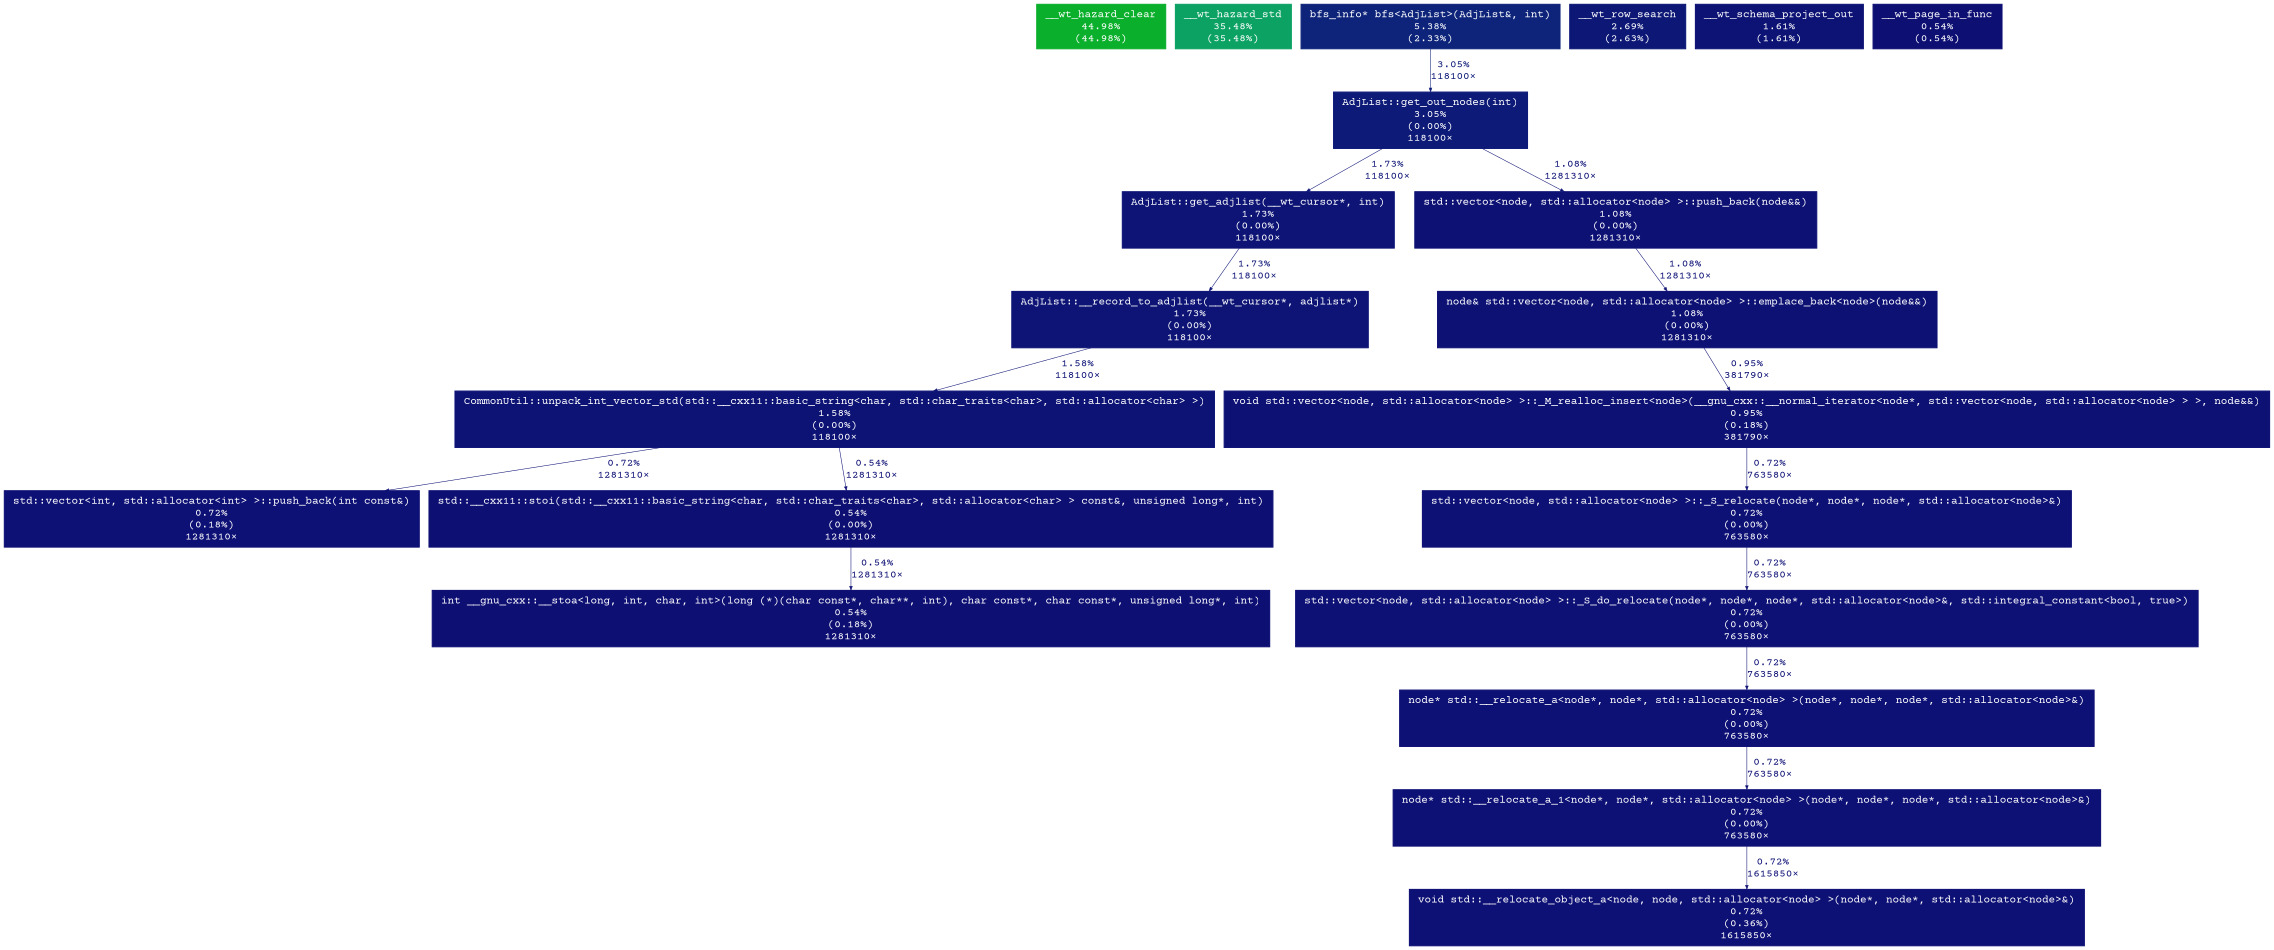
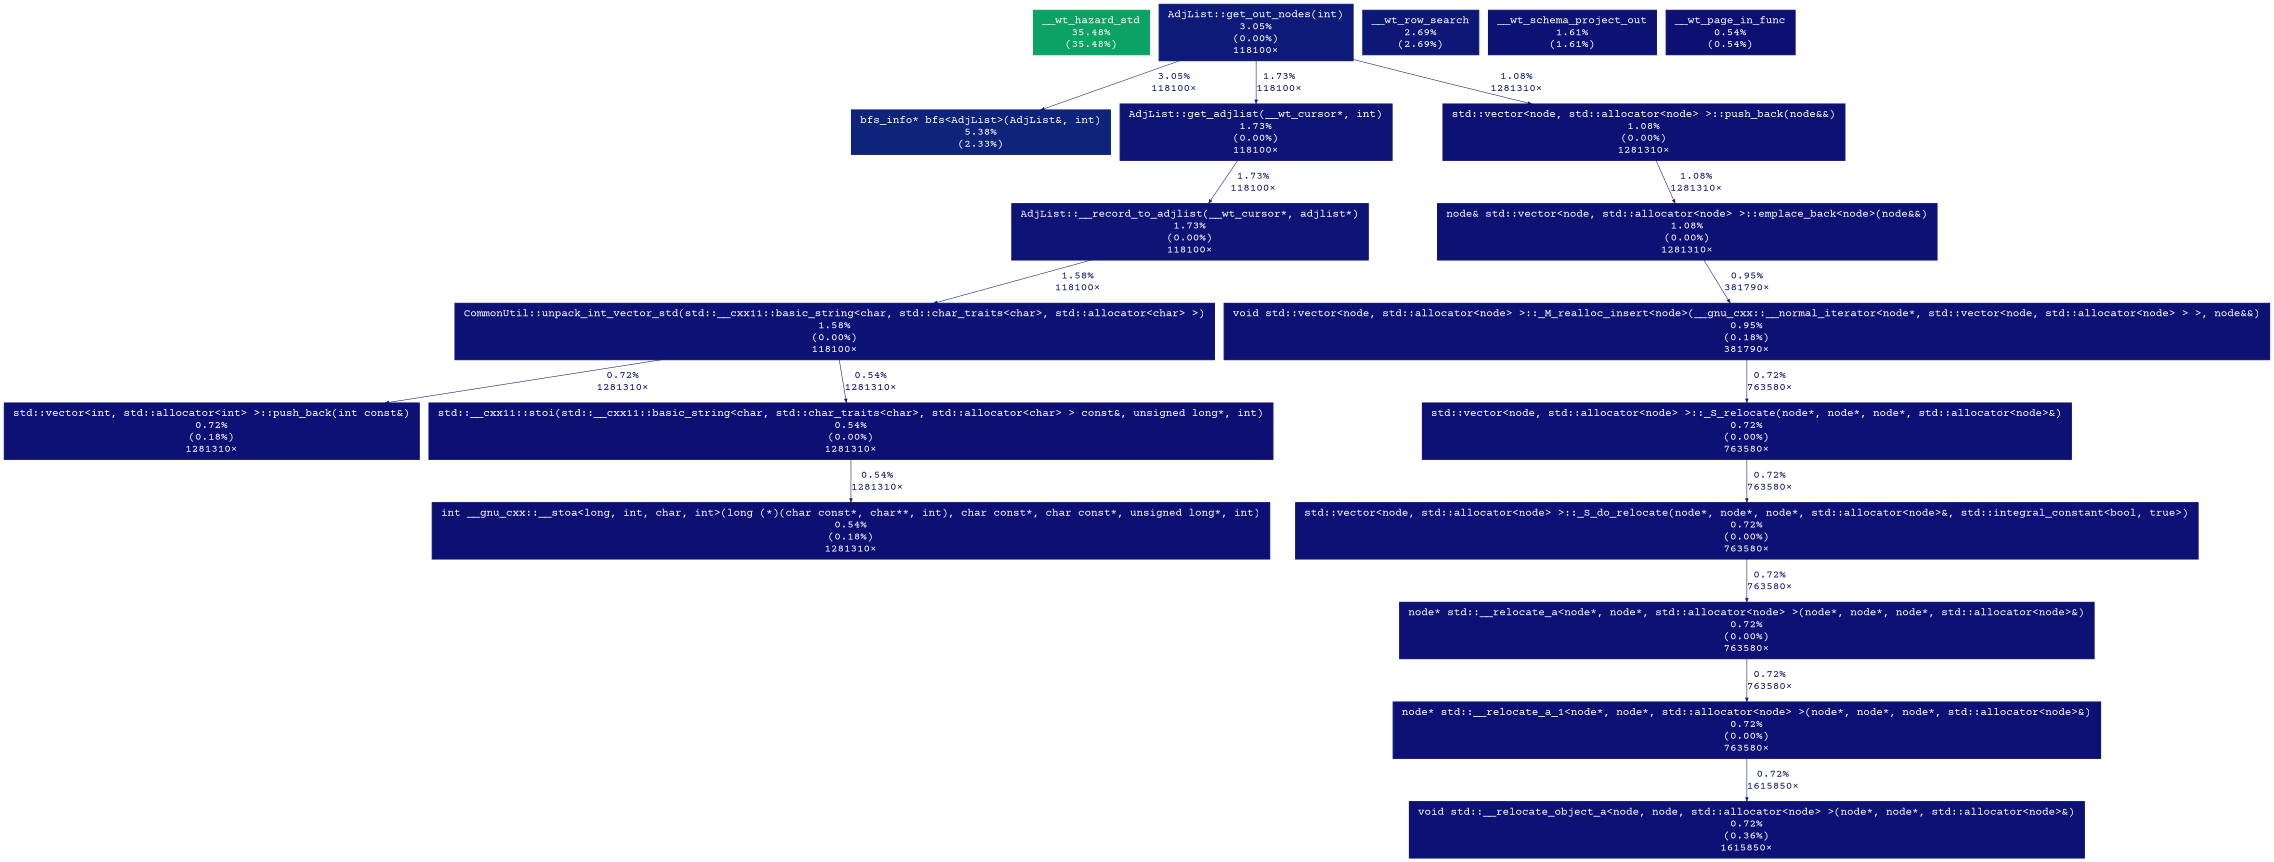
  digraph {
    fontname="Courier Prime"
    nodesep=0.125
    ranksep=0.25
    node [color="#0d1074" fontcolor="#ffffff" fontname="Courier Prime" fontsize=10.00 shape=box style=filled]
    edge [arrowsize=0.35 color="#0d1074" fontcolor="#0d1074" fontname="Courier Prime" fontsize=10.00 labeldistance=0.50 penwidth=0.50]
-   n1 [color="#0aaf2b" height=0 label="__wt_hazard_clear\n44.98%\n(44.98%)" width=0]
    n2 [color="#0ba263" height=0 label="__wt_hazard_std\n35.48%\n(35.48%)" width=0]
    n3 [color="#0d247a" height=0 label="bfs_info* bfs<AdjList>(AdjList&, int)\n5.38%\n(2.33%)" width=0]
    n4 [color="#0d1a77" height=0 label="AdjList::get_out_nodes(int)\n3.05%\n(0.00%)\n118100×" width=0]
    n5 [color="#0d1475" height=0 label="AdjList::get_adjlist(__wt_cursor*, int)\n1.73%\n(0.00%)\n118100×" width=0]
    n6 [color="#0d1174" height=0 label="std::vector<node, std::allocator<node> >::push_back(node&&)\n1.08%\n(0.00%)\n1281310×" width=0]
    n7 [color="#0d1475" height=0 label="AdjList::__record_to_adjlist(__wt_cursor*, adjlist*)\n1.73%\n(0.00%)\n118100×" width=0]
    n8 [color="#0d1174" height=0 label="node& std::vector<node, std::allocator<node> >::emplace_back<node>(node&&)\n1.08%\n(0.00%)\n1281310×" width=0]
    n9 [color="#0d1375" height=0 label="CommonUtil::unpack_int_vector_std(std::__cxx11::basic_string<char, std::char_traits<char>, std::allocator<char> >)\n1.58%\n(0.00%)\n118100×" width=0]
    n10 [color="#0d1174" height=0 label="void std::vector<node, std::allocator<node> >::_M_realloc_insert<node>(__gnu_cxx::__normal_iterator<node*, std::vector<node, std::allocator<node> > >, node&&)\n0.95%\n(0.18%)\n381790×" width=0]
-   n11 [color="#0d1876" height=0 label="__wt_row_search\n2.69%\n(2.63%)" width=0]
+   n11 [color="#0d1876" height=0 label="__wt_row_search\n2.69%\n(2.69%)" width=0]
    n12 [height=0 label="std::vector<int, std::allocator<int> >::push_back(int const&)\n0.72%\n(0.18%)\n1281310×" width=0]
    n13 [color="#0d0f73" height=0 label="std::__cxx11::stoi(std::__cxx11::basic_string<char, std::char_traits<char>, std::allocator<char> > const&, unsigned long*, int)\n0.54%\n(0.00%)\n1281310×" width=0]
    n14 [color="#0d0f73" height=0 label="int __gnu_cxx::__stoa<long, int, char, int>(long (*)(char const*, char**, int), char const*, char const*, unsigned long*, int)\n0.54%\n(0.18%)\n1281310×" width=0]
    n15 [color="#0d1375" height=0 label="__wt_schema_project_out\n1.61%\n(1.61%)" width=0]
    n16 [height=0 label="std::vector<node, std::allocator<node> >::_S_relocate(node*, node*, node*, std::allocator<node>&)\n0.72%\n(0.00%)\n763580×" width=0]
    n17 [height=0 label="std::vector<node, std::allocator<node> >::_S_do_relocate(node*, node*, node*, std::allocator<node>&, std::integral_constant<bool, true>)\n0.72%\n(0.00%)\n763580×" width=0]
    n18 [height=0 label="node* std::__relocate_a<node*, node*, std::allocator<node> >(node*, node*, node*, std::allocator<node>&)\n0.72%\n(0.00%)\n763580×" width=0]
    n19 [height=0 label="void std::__relocate_object_a<node, node, std::allocator<node> >(node*, node*, std::allocator<node>&)\n0.72%\n(0.36%)\n1615850×" width=0]
    n20 [height=0 label="node* std::__relocate_a_1<node*, node*, std::allocator<node> >(node*, node*, node*, std::allocator<node>&)\n0.72%\n(0.00%)\n763580×" width=0]
    n21 [color="#0d0f73" height=0 label="__wt_page_in_func\n0.54%\n(0.54%)" width=0]
-   n3 -> n4 [color="#0d1a77" fontcolor="#0d1a77" label="3.05%\n118100×"]
+   n4 -> n3 [color="#0d1a77" fontcolor="#0d1a77" label="3.05%\n118100×"]
    n4 -> n5 [color="#0d1475" fontcolor="#0d1475" label="1.73%\n118100×"]
    n4 -> n6 [color="#0d1174" fontcolor="#0d1174" label="1.08%\n1281310×"]
    n5 -> n7 [color="#0d1475" fontcolor="#0d1475" label="1.73%\n118100×"]
    n6 -> n8 [color="#0d1174" fontcolor="#0d1174" label="1.08%\n1281310×"]
    n7 -> n9 [color="#0d1375" fontcolor="#0d1375" label="1.58%\n118100×"]
    n8 -> n10 [color="#0d1174" fontcolor="#0d1174" label="0.95%\n381790×"]
    n9 -> n12 [label="0.72%\n1281310×"]
    n9 -> n13 [color="#0d0f73" fontcolor="#0d0f73" label="0.54%\n1281310×"]
    n10 -> n16 [label="0.72%\n763580×"]
    n13 -> n14 [color="#0d0f73" fontcolor="#0d0f73" label="0.54%\n1281310×"]
    n16 -> n17 [label="0.72%\n763580×"]
    n17 -> n18 [label="0.72%\n763580×"]
    n18 -> n20 [label="0.72%\n763580×"]
    n20 -> n19 [label="0.72%\n1615850×"]
  }
